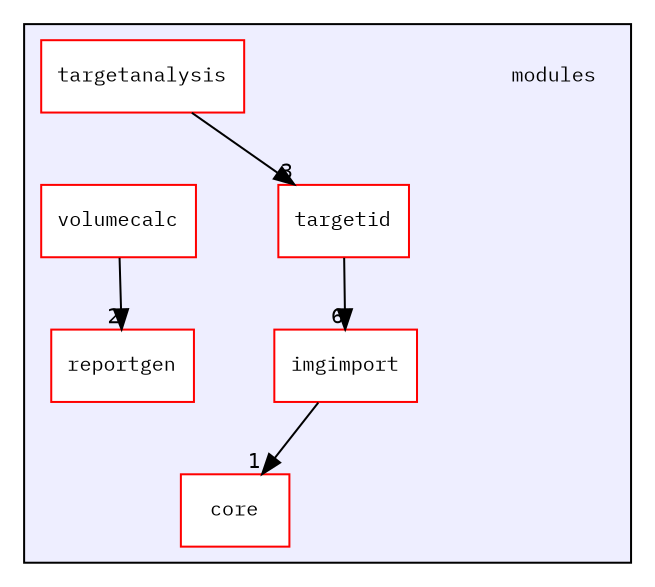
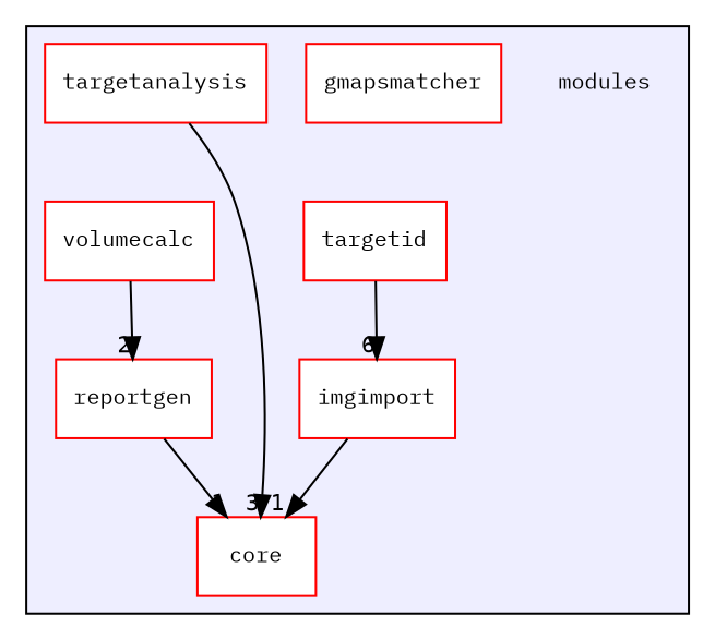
  digraph {
    compound=true
    fontname="IBM Plex Mono"
    node [fontname="IBM Plex Mono" fontsize=10 shape=box color=red fillcolor=white style=filled]
    edge [fontname="IBM Plex Mono" headlabel=1 labeldistance=1.5 labelfontname=Helvetica labelfontsize=10]
    n1 [label=modules shape=plaintext color="" fillcolor="" style=""]
    n2 [label=core]
+   n3 [label=gmapsmatcher]
    n4 [label=imgimport]
    n5 [label=reportgen]
    n6 [label=targetanalysis]
    n7 [label=targetid]
    n8 [label=volumecalc]
    subgraph cluster_1 {
      bgcolor="#eeeeff"
      pencolor=black
      n1
      n2
+     n3
      n4
      n5
      n6
      n7
      n8
    }
    n4 -> n2
-   n6 -> n7 [headlabel=3]
+   n5 -> n2
+   n6 -> n2 [headlabel=3]
    n7 -> n4 [headlabel=6]
    n8 -> n5 [headlabel=2]
  }
